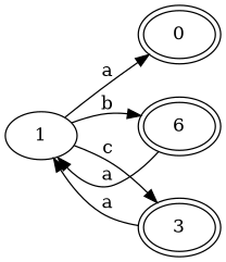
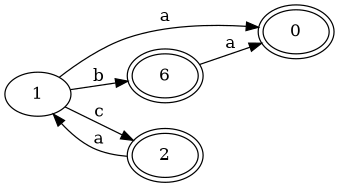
  digraph {
    ordering=out
    rankdir=LR
    node [peripheries=2]
    n1 [label=0]
    n2 [label=1 peripheries=""]
    n3 [label=6]
-   n4 [label=3]
+   n4 [label=2]
    n2 -> n1 [label=a]
    n2 -> n3 [label=b]
    n2 -> n4 [label=c]
-   n3 -> n2 [label=a]
+   n3 -> n1 [label=a]
    n4 -> n2 [label=a]
  }
